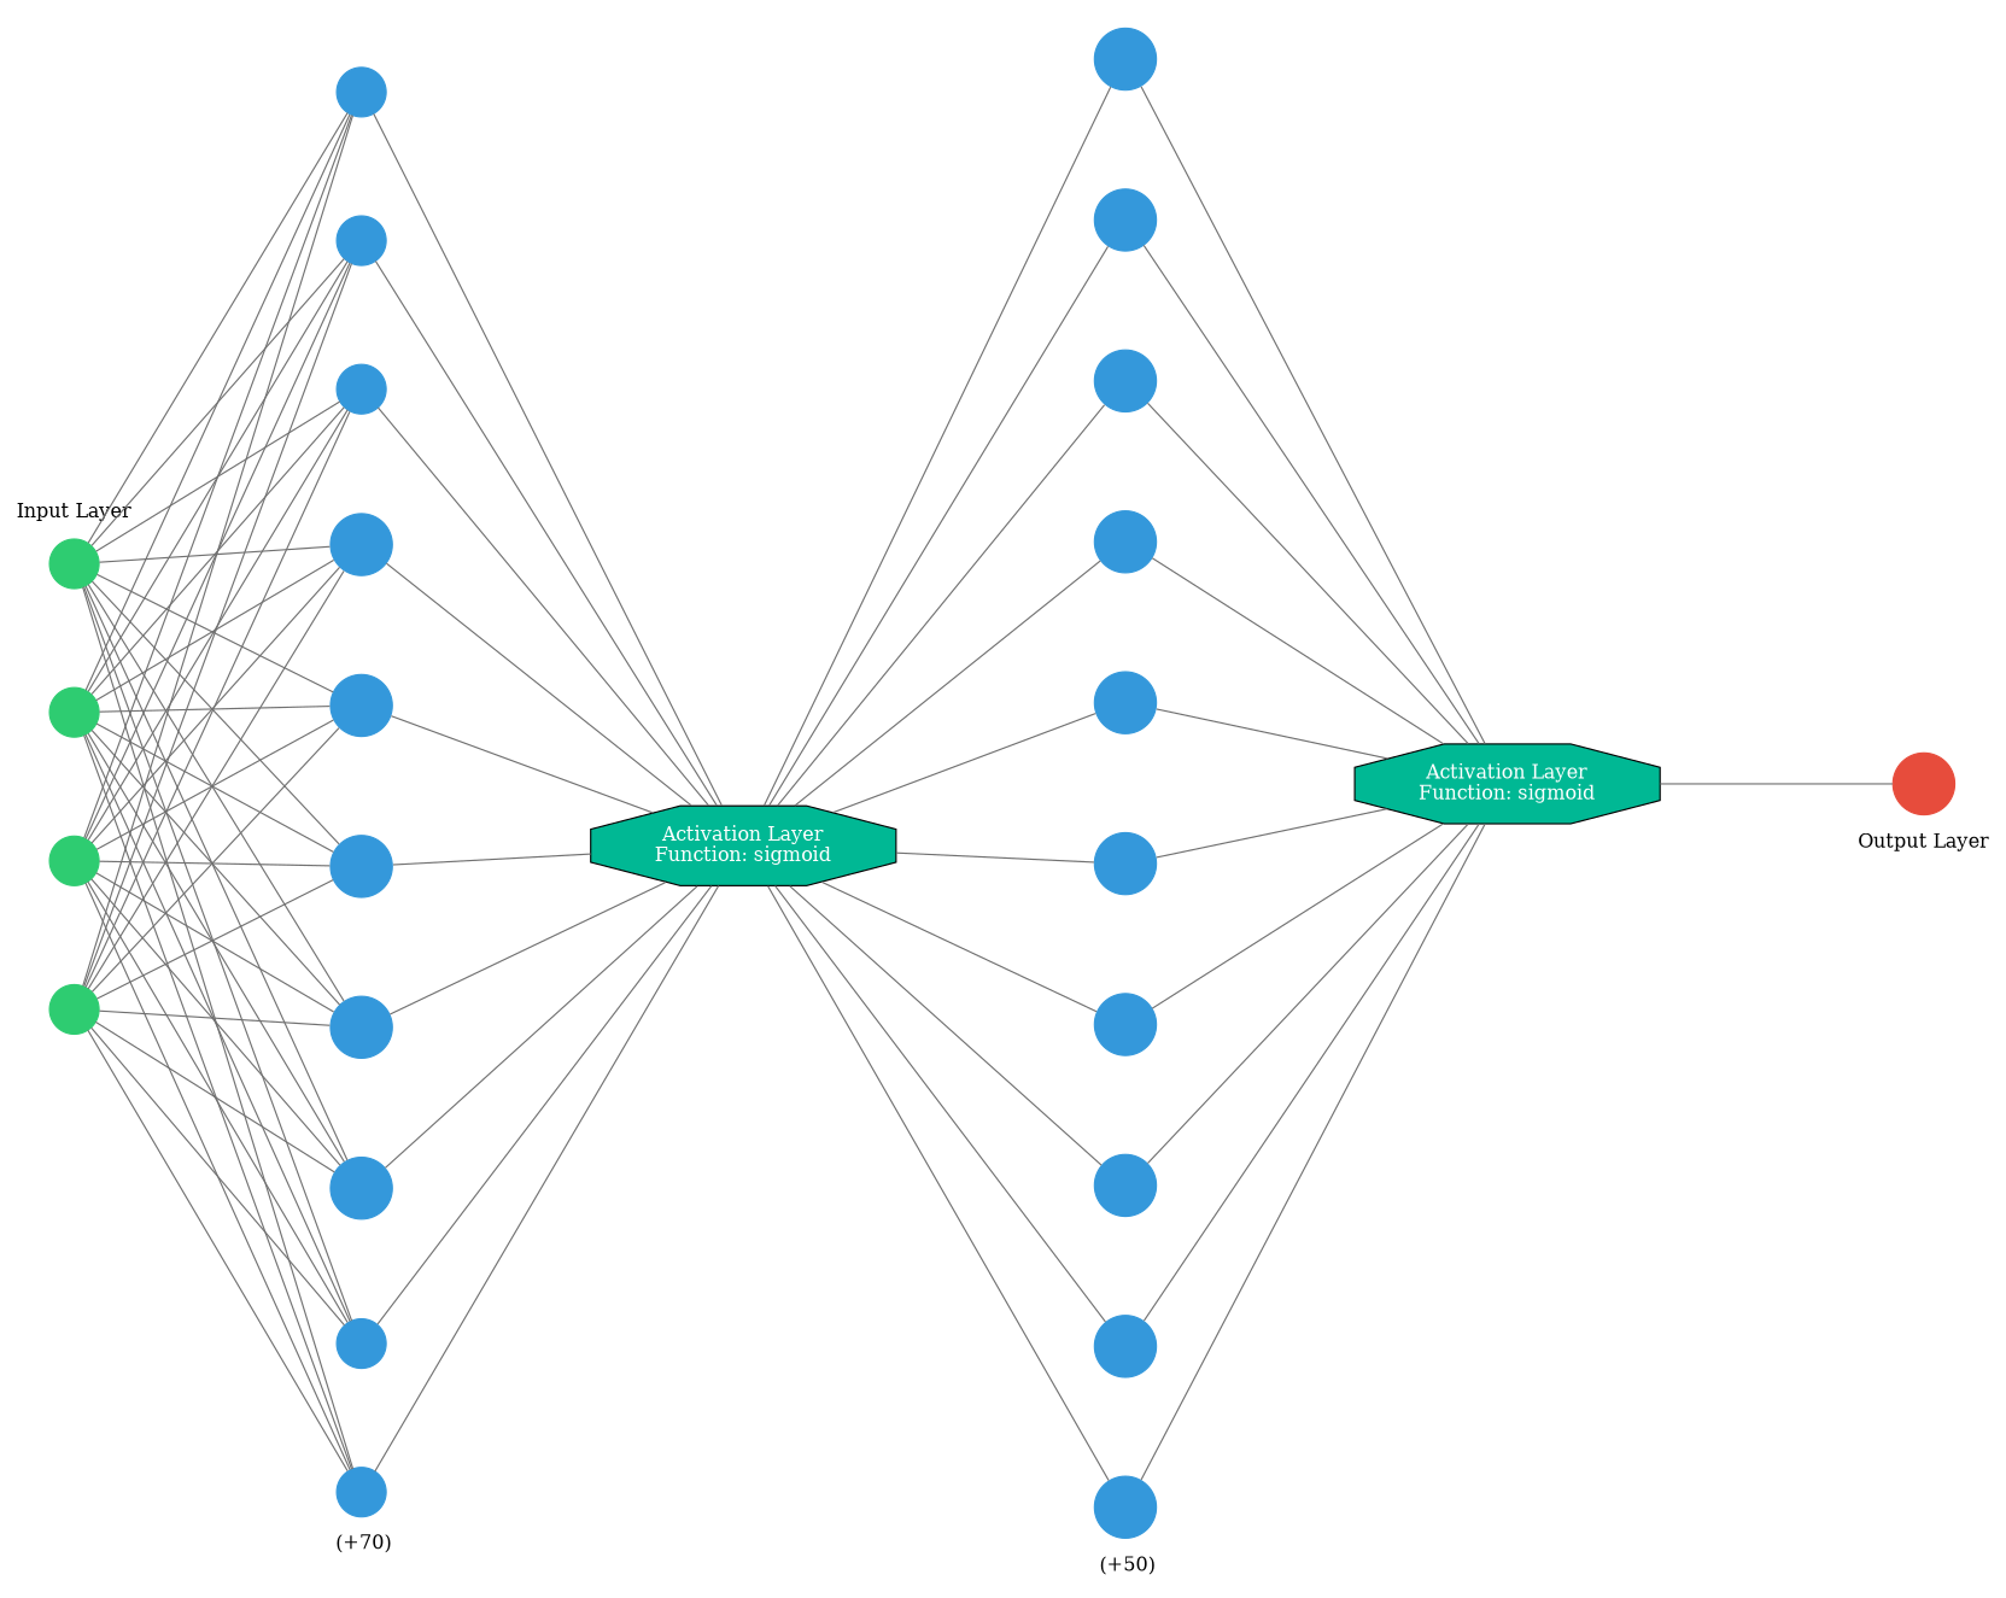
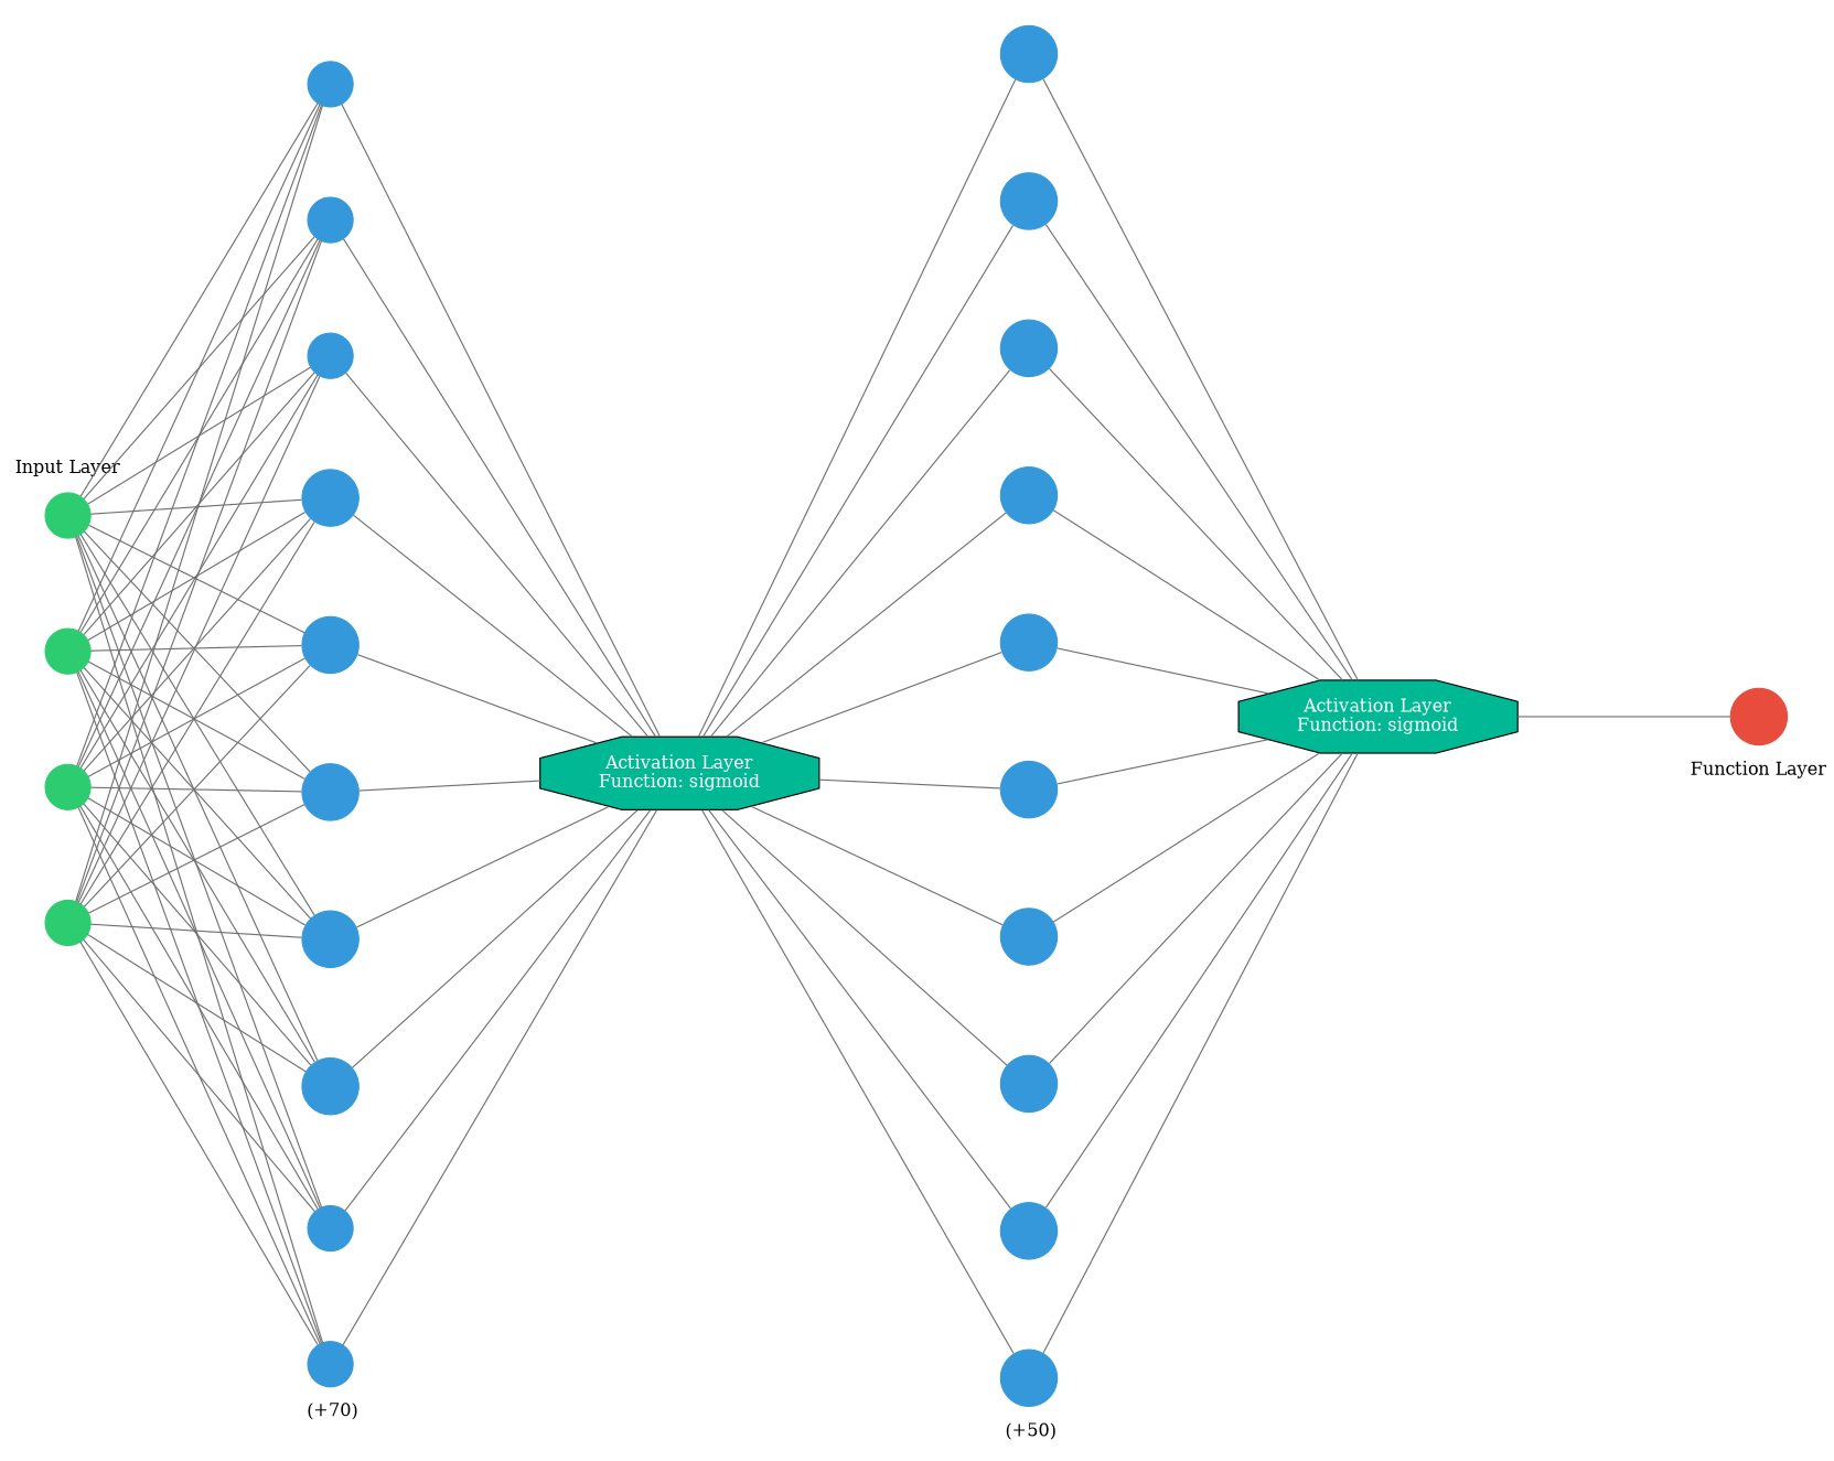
  digraph {
    arrowShape=none
    nodesep=1
    ranksep=2
    splines=false
    rankdir=LR
    node [color="#3498db" fontcolor="#3498db" shape=circle style=filled]
    edge [arrowhead=none color="#707070"]
    1 [color="#2ecc71" fontcolor="#2ecc71"]
    2 [color="#2ecc71" fontcolor="#2ecc71"]
    3 [color="#2ecc71" fontcolor="#2ecc71"]
    4 [color="#2ecc71" fontcolor="#2ecc71"]
    5
    6
    7
    8
    9
    10
    11
    12
    13
    14
    n15 [fillcolor="#00b894" fontcolor=white label="Activation Layer\nFunction: sigmoid" shape=octagon color=""]
    16
    17
    18
    19
    20
    21
    22
    23
    24
    25
    n26 [fillcolor="#00b894" fontcolor=white label="Activation Layer\nFunction: sigmoid" shape=octagon color=""]
    27 [color="#e74c3c" fontcolor="#e74c3c"]
    subgraph cluster_1 {
      color=white
      label="\n\n\n\nInput Layer"
      rank=same
      1
      2
      3
      4
    }
    subgraph cluster_2 {
      color=white
      label=" (+70)"
      labeljust=right
      labelloc=b
      rank=same
      5
      6
      7
      8
      9
      10
      11
      12
      13
      14
    }
    subgraph cluster_3 {
      color=white
      n15
    }
    subgraph cluster_4 {
      color=white
      label=" (+50)"
      labeljust=right
      labelloc=b
      rank=same
      16
      17
      18
      19
      20
      21
      22
      23
      24
      25
    }
    subgraph cluster_5 {
      color=white
      n26
    }
    subgraph cluster_6 {
      color=white
-     label="Output Layer"
+     label="Function Layer"
      labeljust=1
      labelloc=bottom
      rank=same
      27
    }
    1 -> 5
    1 -> 6
    1 -> 7
    1 -> 8
    1 -> 9
    1 -> 10
    1 -> 11
    1 -> 12
    1 -> 13
    1 -> 14
    2 -> 5
    2 -> 6
    2 -> 7
    2 -> 8
    2 -> 9
    2 -> 10
    2 -> 11
    2 -> 12
    2 -> 13
    2 -> 14
    3 -> 5
    3 -> 6
    3 -> 7
    3 -> 8
    3 -> 9
    3 -> 10
    3 -> 11
    3 -> 12
    3 -> 13
    3 -> 14
    4 -> 5
    4 -> 6
    4 -> 7
    4 -> 8
    4 -> 9
    4 -> 10
    4 -> 11
    4 -> 12
    4 -> 13
    4 -> 14
    5 -> n15
    6 -> n15
    7 -> n15
    8 -> n15
    9 -> n15
    10 -> n15
    11 -> n15
    12 -> n15
    13 -> n15
    14 -> n15
    n15 -> 16
    n15 -> 17
    n15 -> 18
    n15 -> 19
    n15 -> 20
    n15 -> 21
    n15 -> 22
    n15 -> 23
    n15 -> 24
    n15 -> 25
    16 -> n26
    17 -> n26
    18 -> n26
    19 -> n26
    20 -> n26
    21 -> n26
    22 -> n26
    23 -> n26
    24 -> n26
    25 -> n26
    n26 -> 27
  }
